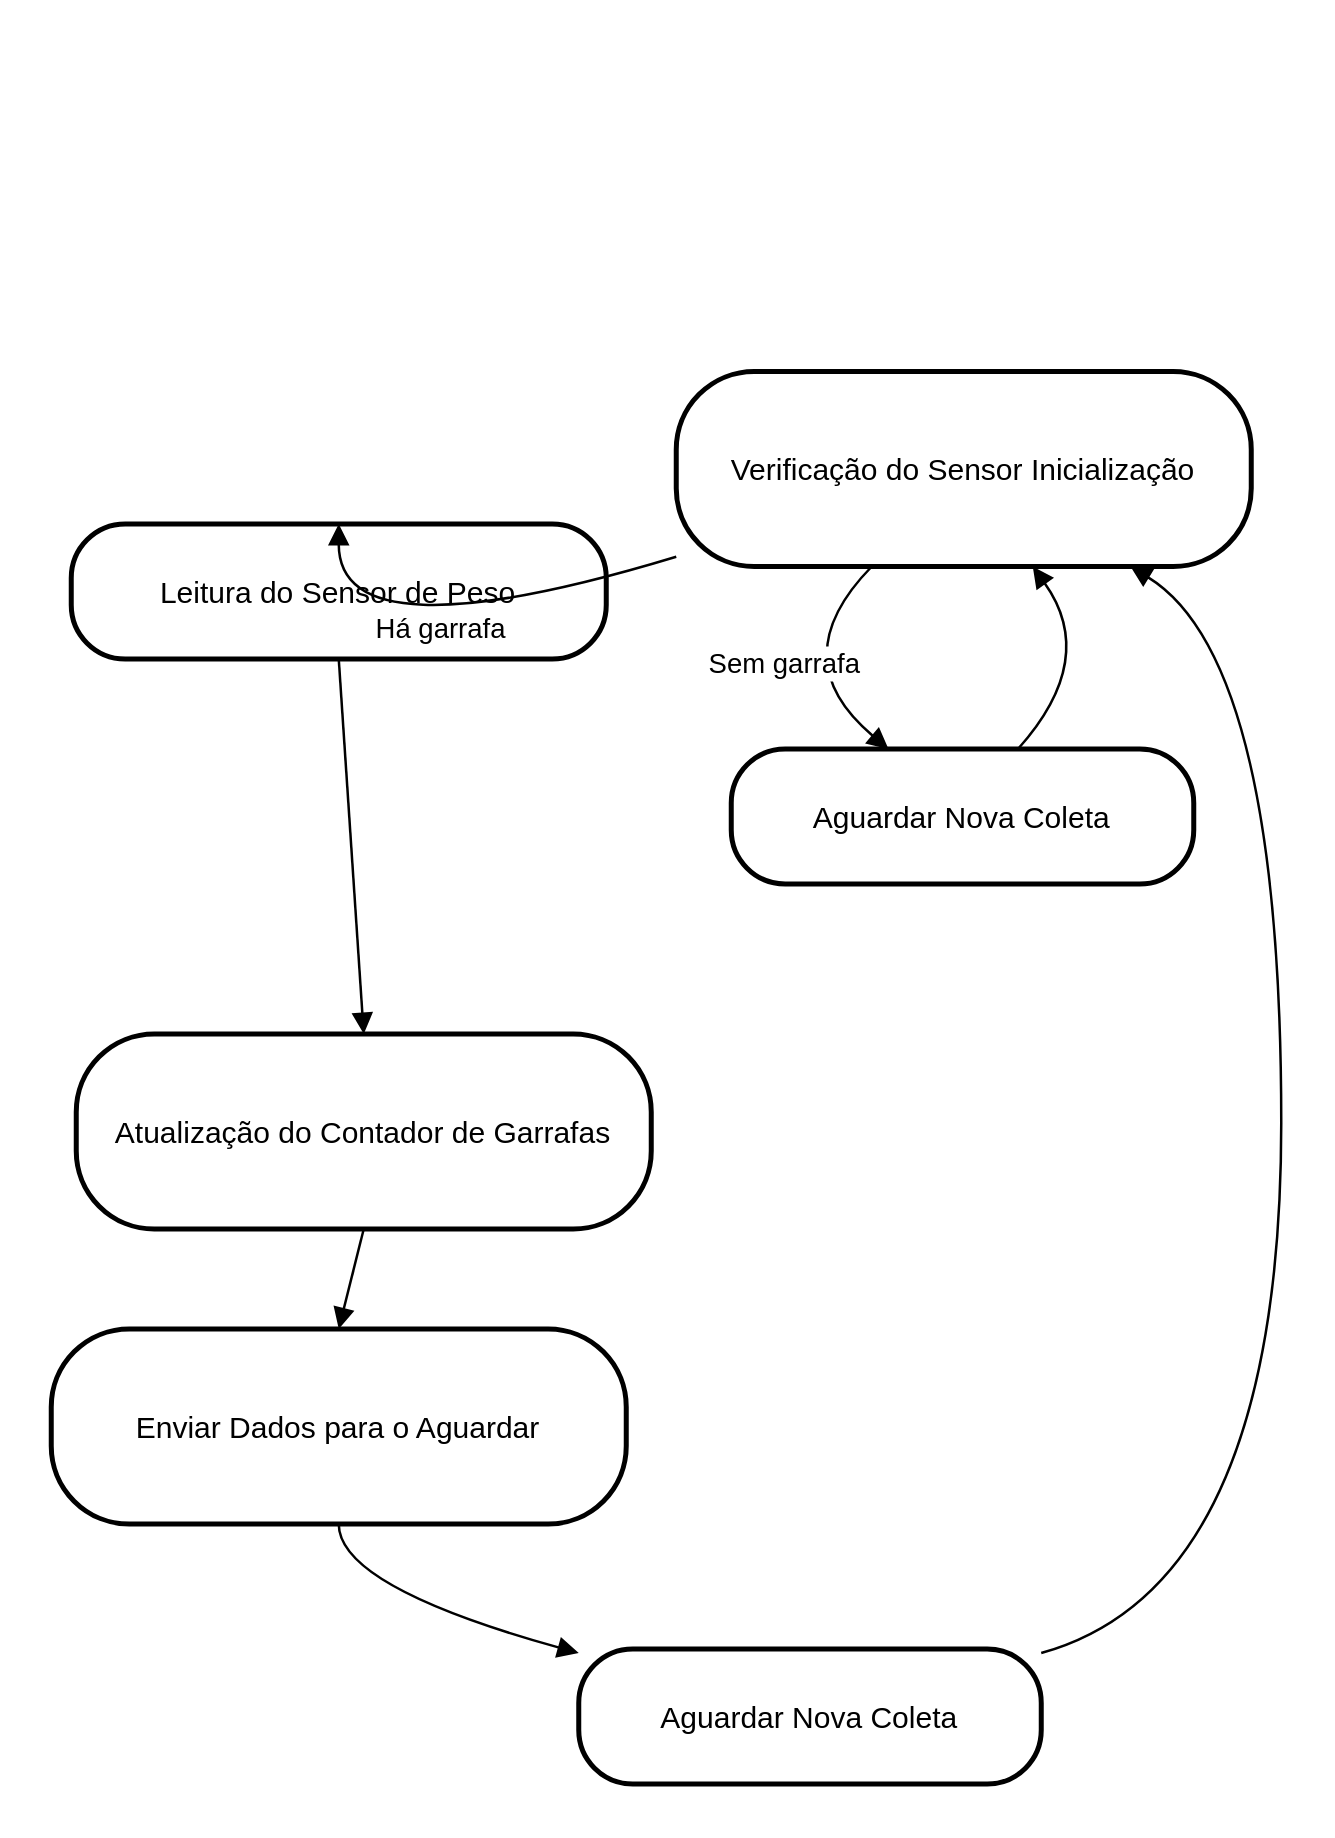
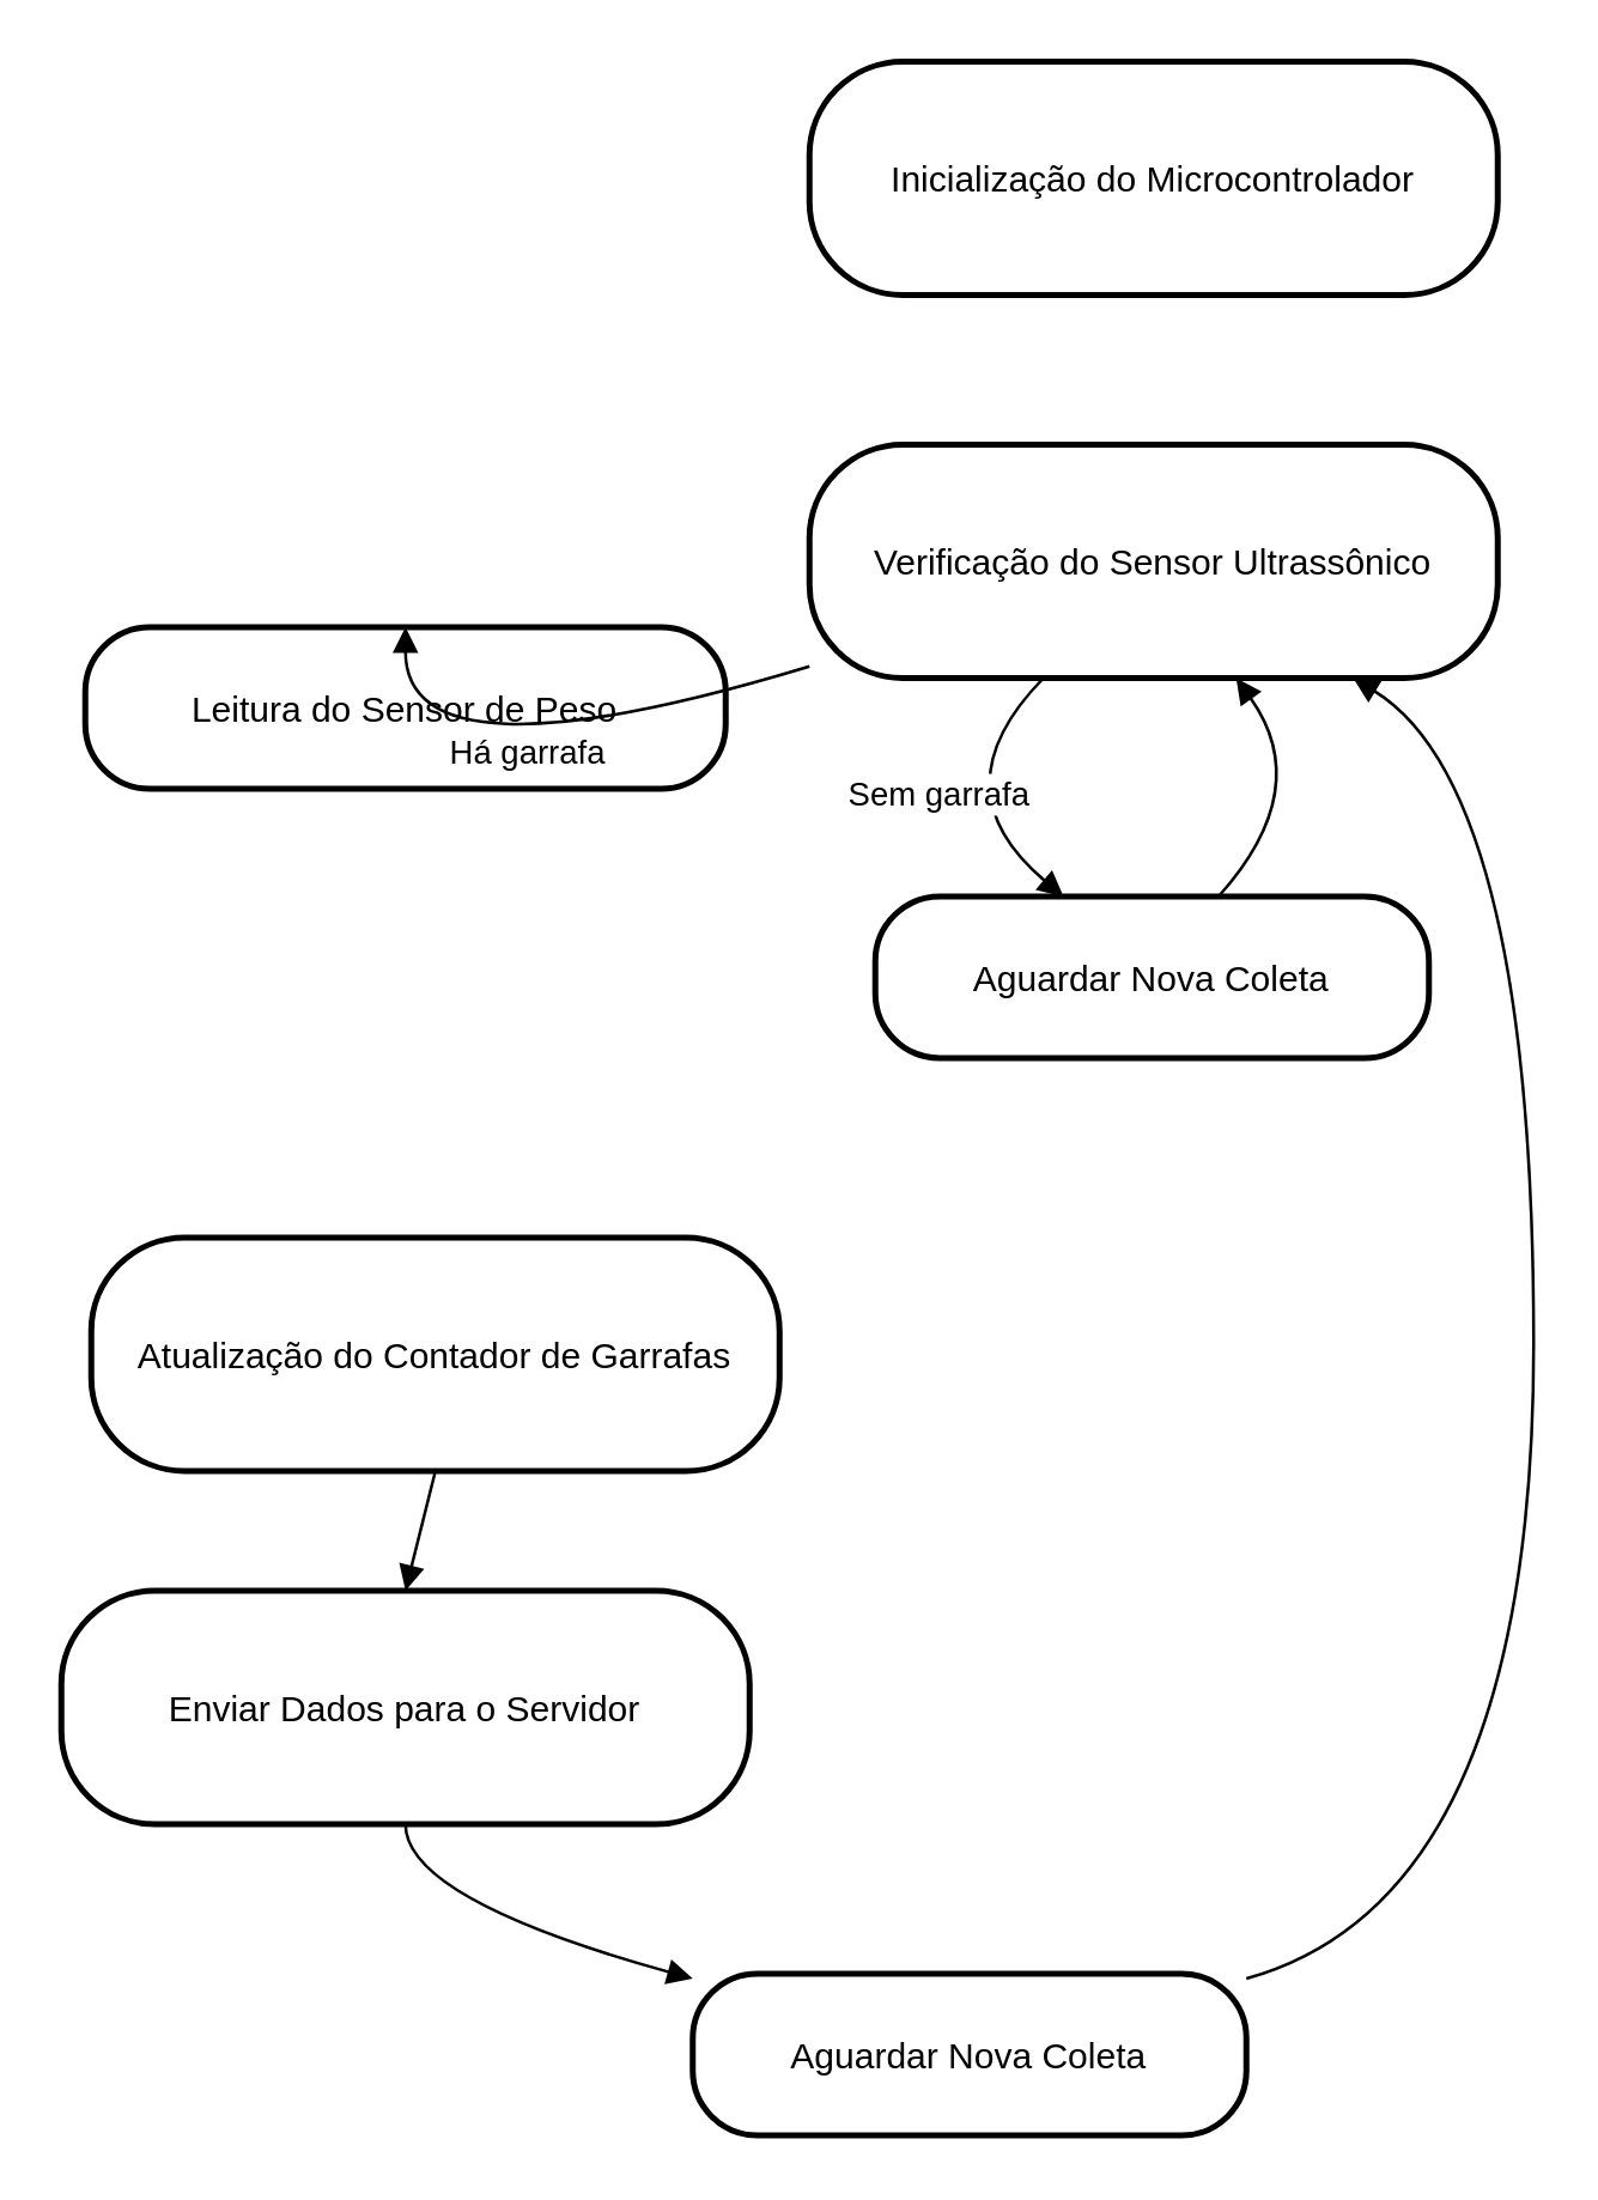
  <mxCell id="0" />
  <mxCell id="1" parent="0" />
- <mxCell id="3" value="Verificação do Sensor Inicialização" style="rounded=1;arcSize=40;strokeWidth=2" vertex="1" parent="1"><mxGeometry x="270" y="148" width="230" height="78" as="geometry" /></mxCell>
+ <mxCell id="2" value="Inicialização do Microcontrolador" style="rounded=1;arcSize=40;strokeWidth=2" vertex="1" parent="1"><mxGeometry x="270" y="20" width="230" height="78" as="geometry" /></mxCell>
+ <mxCell id="3" value="Verificação do Sensor Ultrassônico" style="rounded=1;arcSize=40;strokeWidth=2" vertex="1" parent="1"><mxGeometry x="270" y="148" width="230" height="78" as="geometry" /></mxCell>
  <mxCell id="4" value="Leitura do Sensor de Peso" style="rounded=1;arcSize=40;strokeWidth=2" vertex="1" parent="1"><mxGeometry x="28" y="209" width="214" height="54" as="geometry" /></mxCell>
  <mxCell id="5" value="Aguardar Nova Coleta" style="rounded=1;arcSize=40;strokeWidth=2" vertex="1" parent="1"><mxGeometry x="292" y="299" width="185" height="54" as="geometry" /></mxCell>
  <mxCell id="6" value="Atualização do Contador de Garrafas" style="rounded=1;arcSize=40;strokeWidth=2" vertex="1" parent="1"><mxGeometry x="30" y="413" width="230" height="78" as="geometry" /></mxCell>
- <mxCell id="7" value="Enviar Dados para o Aguardar" style="rounded=1;arcSize=40;strokeWidth=2" vertex="1" parent="1"><mxGeometry x="20" y="531" width="230" height="78" as="geometry" /></mxCell>
+ <mxCell id="7" value="Enviar Dados para o Servidor" style="rounded=1;arcSize=40;strokeWidth=2" vertex="1" parent="1"><mxGeometry x="20" y="531" width="230" height="78" as="geometry" /></mxCell>
  <mxCell id="8" value="Aguardar Nova Coleta" style="rounded=1;arcSize=40;strokeWidth=2" vertex="1" parent="1"><mxGeometry x="231" y="659" width="185" height="54" as="geometry" /></mxCell>
  <mxCell id="9" value="Há garrafa" style="curved=1;startArrow=none;endArrow=block;exitX=0;exitY=0.95;entryX=0.5;entryY=0;" edge="1" parent="1" source="3" target="4"><mxGeometry relative="1" as="geometry"><Array as="points"><mxPoint x="135" y="263" /></Array></mxGeometry></mxCell>
  <mxCell id="10" value="Sem garrafa" style="curved=1;startArrow=none;endArrow=block;exitX=0.34;exitY=1;entryX=0.34;entryY=0;" edge="1" parent="1" source="3" target="5"><mxGeometry relative="1" as="geometry"><Array as="points"><mxPoint x="312" y="263" /></Array></mxGeometry></mxCell>
- <mxCell id="11" value="" style="curved=1;startArrow=none;endArrow=block;exitX=0.5;exitY=1;entryX=0.5;entryY=0;" edge="1" parent="1" source="4" target="6"><mxGeometry relative="1" as="geometry"><Array as="points" /></mxGeometry></mxCell>
  <mxCell id="12" value="" style="curved=1;startArrow=none;endArrow=block;exitX=0.5;exitY=1;entryX=0.5;entryY=0;" edge="1" parent="1" source="6" target="7"><mxGeometry relative="1" as="geometry"><Array as="points" /></mxGeometry></mxCell>
  <mxCell id="13" value="" style="curved=1;startArrow=none;endArrow=block;exitX=0.5;exitY=1;entryX=0;entryY=0.03;" edge="1" parent="1" source="7" target="8"><mxGeometry relative="1" as="geometry"><Array as="points"><mxPoint x="135" y="634" /></Array></mxGeometry></mxCell>
  <mxCell id="14" value="" style="curved=1;startArrow=none;endArrow=block;exitX=1;exitY=0.03;entryX=0.79;entryY=1;" edge="1" parent="1" source="8" target="3"><mxGeometry relative="1" as="geometry"><Array as="points"><mxPoint x="512" y="634" /><mxPoint x="512" y="263" /></Array></mxGeometry></mxCell>
  <mxCell id="15" value="" style="curved=1;startArrow=none;endArrow=block;exitX=0.62;exitY=0;entryX=0.62;entryY=1;" edge="1" parent="1" source="5" target="3"><mxGeometry relative="1" as="geometry"><Array as="points"><mxPoint x="439" y="263" /></Array></mxGeometry></mxCell>
